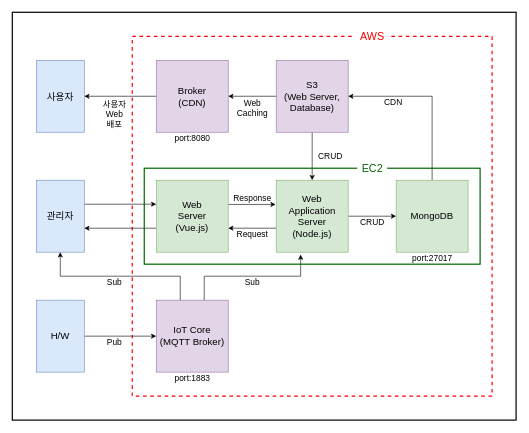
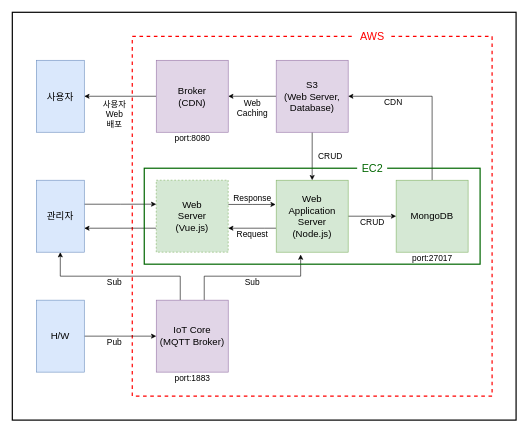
  <mxCell id="0" />
  <mxCell id="1" parent="0" />
  <mxCell id="2" value="" style="rounded=0;whiteSpace=wrap;html=1;fontSize=18;strokeWidth=2;fillColor=none;" vertex="1" parent="1"><mxGeometry y="20" width="840" height="680" as="geometry" x="20" /></mxCell>
  <mxCell id="3" value="" style="rounded=0;whiteSpace=wrap;html=1;fontSize=14;fillColor=none;dashed=1;strokeWidth=2;strokeColor=#FF0000;" vertex="1" parent="1"><mxGeometry x="220" y="60" width="600" height="600" as="geometry" /></mxCell>
  <mxCell id="4" value="&lt;font style=&quot;font-size: 16px;&quot;&gt;사용자&lt;/font&gt;" style="rounded=0;whiteSpace=wrap;html=1;fontSize=16;fillColor=#dae8fc;strokeColor=#6c8ebf;" vertex="1" parent="1"><mxGeometry x="60" y="100" width="80" height="120" as="geometry" /></mxCell>
  <mxCell id="5" style="edgeStyle=orthogonalEdgeStyle;rounded=0;orthogonalLoop=1;jettySize=auto;html=1;" edge="1" parent="1" source="6" target="9"><mxGeometry relative="1" as="geometry" /></mxCell>
  <mxCell id="6" value="&lt;font style=&quot;font-size: 16px;&quot;&gt;H/W&lt;br style=&quot;font-size: 16px;&quot;&gt;&lt;/font&gt;" style="rounded=0;whiteSpace=wrap;html=1;fontSize=16;fillColor=#dae8fc;strokeColor=#6c8ebf;" vertex="1" parent="1"><mxGeometry x="60" y="500" width="80" height="120" as="geometry" /></mxCell>
  <mxCell id="7" style="edgeStyle=orthogonalEdgeStyle;rounded=0;orthogonalLoop=1;jettySize=auto;html=1;entryX=0.5;entryY=1;entryDx=0;entryDy=0;fontSize=14;" edge="1" parent="1" source="9" target="34"><mxGeometry relative="1" as="geometry"><Array as="points"><mxPoint x="300" y="460" /><mxPoint x="100" y="460" /></Array></mxGeometry></mxCell>
  <mxCell id="8" style="edgeStyle=orthogonalEdgeStyle;rounded=0;orthogonalLoop=1;jettySize=auto;html=1;entryX=0.34;entryY=1.033;entryDx=0;entryDy=0;entryPerimeter=0;fontSize=14;" edge="1" parent="1" source="9" target="28"><mxGeometry relative="1" as="geometry"><Array as="points"><mxPoint x="340" y="460" /><mxPoint x="501" y="460" /></Array></mxGeometry></mxCell>
  <mxCell id="9" value="&lt;span style=&quot;font-size: 16px;&quot;&gt;IoT Core&lt;br style=&quot;font-size: 16px;&quot;&gt;(MQTT Broker)&lt;br style=&quot;font-size: 16px;&quot;&gt;&lt;/span&gt;" style="rounded=0;whiteSpace=wrap;html=1;fontSize=16;fillColor=#e1d5e7;strokeColor=#9673a6;" vertex="1" parent="1"><mxGeometry x="260" y="500" width="120" height="120" as="geometry" /></mxCell>
  <mxCell id="10" style="edgeStyle=orthogonalEdgeStyle;rounded=0;orthogonalLoop=1;jettySize=auto;html=1;entryX=1;entryY=0.5;entryDx=0;entryDy=0;fontSize=14;" edge="1" parent="1" source="12" target="14"><mxGeometry relative="1" as="geometry" /></mxCell>
  <mxCell id="11" style="edgeStyle=orthogonalEdgeStyle;rounded=0;orthogonalLoop=1;jettySize=auto;html=1;entryX=0.5;entryY=0;entryDx=0;entryDy=0;fontSize=14;" edge="1" parent="1" source="12" target="28"><mxGeometry relative="1" as="geometry" /></mxCell>
  <mxCell id="12" value="&lt;span style=&quot;font-size: 16px;&quot;&gt;S3&lt;br&gt;(Web Server,&lt;br&gt;Database)&lt;br style=&quot;font-size: 16px;&quot;&gt;&lt;/span&gt;" style="rounded=0;whiteSpace=wrap;html=1;fontSize=16;fillColor=#e1d5e7;strokeColor=#9673a6;" vertex="1" parent="1"><mxGeometry x="460" y="100" width="120" height="120" as="geometry" /></mxCell>
  <mxCell id="13" style="edgeStyle=orthogonalEdgeStyle;rounded=0;orthogonalLoop=1;jettySize=auto;html=1;entryX=1;entryY=0.5;entryDx=0;entryDy=0;fontSize=14;" edge="1" parent="1" source="14" target="4"><mxGeometry relative="1" as="geometry" /></mxCell>
  <mxCell id="14" value="Broker&lt;br&gt;(CDN)" style="rounded=0;whiteSpace=wrap;html=1;fontSize=16;fillColor=#e1d5e7;strokeColor=#9673a6;" vertex="1" parent="1"><mxGeometry x="260" y="100" width="120" height="120" as="geometry" /></mxCell>
  <mxCell id="15" style="edgeStyle=orthogonalEdgeStyle;rounded=0;orthogonalLoop=1;jettySize=auto;html=1;entryX=1;entryY=0.5;entryDx=0;entryDy=0;fontSize=14;" edge="1" parent="1" source="16" target="12"><mxGeometry relative="1" as="geometry"><Array as="points"><mxPoint x="720" y="160" /></Array></mxGeometry></mxCell>
  <mxCell id="16" value="&lt;font style=&quot;font-size: 16px;&quot;&gt;MongoDB&lt;br style=&quot;font-size: 16px;&quot;&gt;&lt;/font&gt;" style="rounded=0;whiteSpace=wrap;html=1;fontSize=16;fillColor=#d5e8d4;strokeColor=#82b366;" vertex="1" parent="1"><mxGeometry x="660" y="300" width="120" height="120" as="geometry" /></mxCell>
  <mxCell id="17" value="&lt;span style=&quot;font-size: 14px;&quot;&gt;Sub&lt;/span&gt;" style="text;html=1;align=center;verticalAlign=middle;resizable=0;points=[];autosize=1;strokeColor=none;fillColor=none;" vertex="1" parent="1"><mxGeometry x="400" y="460" width="40" height="20" as="geometry" /></mxCell>
  <mxCell id="18" value="&lt;span style=&quot;font-size: 14px;&quot;&gt;Pub&lt;/span&gt;" style="text;html=1;align=center;verticalAlign=middle;resizable=0;points=[];autosize=1;strokeColor=none;fillColor=none;" vertex="1" parent="1"><mxGeometry x="170" y="560" width="40" height="20" as="geometry" /></mxCell>
  <mxCell id="19" value="CRUD" style="text;html=1;align=center;verticalAlign=middle;resizable=0;points=[];autosize=1;strokeColor=none;fillColor=none;fontSize=14;" vertex="1" parent="1"><mxGeometry x="590" y="360" width="60" height="20" as="geometry" /></mxCell>
  <mxCell id="20" value="port:27017" style="text;html=1;align=center;verticalAlign=middle;resizable=0;points=[];autosize=1;strokeColor=none;fillColor=none;fontSize=14;" vertex="1" parent="1"><mxGeometry x="680" y="420" width="80" height="20" as="geometry" /></mxCell>
  <mxCell id="21" value="port:1883" style="text;html=1;align=center;verticalAlign=middle;resizable=0;points=[];autosize=1;strokeColor=none;fillColor=none;fontSize=14;" vertex="1" parent="1"><mxGeometry x="285" y="620" width="70" height="20" as="geometry" /></mxCell>
  <mxCell id="22" value="port:8080" style="text;html=1;align=center;verticalAlign=middle;resizable=0;points=[];autosize=1;strokeColor=none;fillColor=none;fontSize=14;" vertex="1" parent="1"><mxGeometry x="285" y="220" width="70" height="20" as="geometry" /></mxCell>
  <mxCell id="23" value="CDN" style="text;html=1;align=center;verticalAlign=middle;resizable=0;points=[];autosize=1;strokeColor=none;fillColor=none;fontSize=14;" vertex="1" parent="1"><mxGeometry x="630" y="160" width="50" height="20" as="geometry" /></mxCell>
  <mxCell id="24" value="사용자&lt;br&gt;Web&lt;br&gt;배포" style="text;html=1;align=center;verticalAlign=middle;resizable=0;points=[];autosize=1;strokeColor=none;fillColor=none;fontSize=14;" vertex="1" parent="1"><mxGeometry x="160" y="160" width="60" height="60" as="geometry" /></mxCell>
  <mxCell id="25" value="Web&lt;br&gt;Caching" style="text;html=1;align=center;verticalAlign=middle;resizable=0;points=[];autosize=1;strokeColor=none;fillColor=none;fontSize=14;" vertex="1" parent="1"><mxGeometry x="385" y="160" width="70" height="40" as="geometry" /></mxCell>
  <mxCell id="26" style="edgeStyle=orthogonalEdgeStyle;rounded=0;orthogonalLoop=1;jettySize=auto;html=1;entryX=1;entryY=0.667;entryDx=0;entryDy=0;entryPerimeter=0;fontSize=14;" edge="1" parent="1" source="28" target="32"><mxGeometry relative="1" as="geometry"><Array as="points"><mxPoint x="440" y="380" /><mxPoint x="440" y="380" /></Array></mxGeometry></mxCell>
  <mxCell id="27" style="edgeStyle=orthogonalEdgeStyle;rounded=0;orthogonalLoop=1;jettySize=auto;html=1;entryX=0;entryY=0.5;entryDx=0;entryDy=0;fontSize=14;" edge="1" parent="1" source="28" target="16"><mxGeometry relative="1" as="geometry" /></mxCell>
  <mxCell id="28" value="&lt;font style=&quot;font-size: 16px;&quot;&gt;Web&lt;br&gt;Application Server&lt;br&gt;(Node.js)&lt;br style=&quot;font-size: 16px;&quot;&gt;&lt;/font&gt;" style="rounded=0;whiteSpace=wrap;html=1;fontSize=16;fillColor=#d5e8d4;strokeColor=#82b366;" vertex="1" parent="1"><mxGeometry x="460" y="300" width="120" height="120" as="geometry" /></mxCell>
  <mxCell id="29" value="&lt;span style=&quot;font-size: 14px;&quot;&gt;Sub&lt;/span&gt;" style="text;html=1;align=center;verticalAlign=middle;resizable=0;points=[];autosize=1;strokeColor=none;fillColor=none;" vertex="1" parent="1"><mxGeometry x="170" y="460" width="40" height="20" as="geometry" /></mxCell>
  <mxCell id="30" style="edgeStyle=orthogonalEdgeStyle;rounded=0;orthogonalLoop=1;jettySize=auto;html=1;entryX=-0.008;entryY=0.337;entryDx=0;entryDy=0;entryPerimeter=0;fontSize=14;" edge="1" parent="1" source="32" target="28"><mxGeometry relative="1" as="geometry"><Array as="points"><mxPoint x="420" y="340" /></Array></mxGeometry></mxCell>
  <mxCell id="31" style="edgeStyle=orthogonalEdgeStyle;rounded=0;orthogonalLoop=1;jettySize=auto;html=1;entryX=1;entryY=0.667;entryDx=0;entryDy=0;entryPerimeter=0;fontSize=18;" edge="1" parent="1" source="32" target="34"><mxGeometry relative="1" as="geometry"><Array as="points"><mxPoint x="220" y="380" /><mxPoint x="220" y="380" /></Array></mxGeometry></mxCell>
- <mxCell id="32" value="&lt;font style=&quot;font-size: 16px;&quot;&gt;Web&lt;br&gt;Server&lt;br&gt;(Vue.js)&lt;br style=&quot;font-size: 16px;&quot;&gt;&lt;/font&gt;" style="rounded=0;whiteSpace=wrap;html=1;fontSize=16;fillColor=#d5e8d4;strokeColor=#82b366;" vertex="1" parent="1"><mxGeometry x="260" y="300" width="120" height="120" as="geometry" /></mxCell>
+ <mxCell id="32" value="&lt;font style=&quot;font-size: 16px;&quot;&gt;Web&lt;br&gt;Server&lt;br&gt;(Vue.js)&lt;br style=&quot;font-size: 16px;&quot;&gt;&lt;/font&gt;" style="rounded=0;whiteSpace=wrap;html=1;fontSize=16;fillColor=#d5e8d4;strokeColor=#82b366;dashed=1;" vertex="1" parent="1"><mxGeometry x="260" y="300" width="120" height="120" as="geometry" /></mxCell>
  <mxCell id="33" style="edgeStyle=orthogonalEdgeStyle;rounded=0;orthogonalLoop=1;jettySize=auto;html=1;entryX=0;entryY=0.333;entryDx=0;entryDy=0;entryPerimeter=0;fontSize=14;" edge="1" parent="1" source="34" target="32"><mxGeometry relative="1" as="geometry"><Array as="points"><mxPoint x="200" y="340" /><mxPoint x="200" y="340" /></Array></mxGeometry></mxCell>
  <mxCell id="34" value="관리자" style="rounded=0;whiteSpace=wrap;html=1;fontSize=16;fillColor=#dae8fc;strokeColor=#6c8ebf;" vertex="1" parent="1"><mxGeometry x="60" y="300" width="80" height="120" as="geometry" /></mxCell>
  <mxCell id="35" value="Response" style="text;html=1;align=center;verticalAlign=middle;resizable=0;points=[];autosize=1;strokeColor=none;fillColor=none;fontSize=14;" vertex="1" parent="1"><mxGeometry x="380" y="320" width="80" height="20" as="geometry" /></mxCell>
  <mxCell id="36" value="Request" style="text;html=1;align=center;verticalAlign=middle;resizable=0;points=[];autosize=1;strokeColor=none;fillColor=none;fontSize=14;" vertex="1" parent="1"><mxGeometry x="385" y="380" width="70" height="20" as="geometry" /></mxCell>
  <mxCell id="37" value="CRUD" style="text;html=1;align=center;verticalAlign=middle;resizable=0;points=[];autosize=1;strokeColor=none;fillColor=none;fontSize=14;" vertex="1" parent="1"><mxGeometry x="520" y="250" width="60" height="20" as="geometry" /></mxCell>
  <mxCell id="38" value="&lt;font style=&quot;font-size: 18px;&quot;&gt;AWS&lt;/font&gt;" style="text;html=1;align=center;verticalAlign=middle;resizable=0;points=[];autosize=1;strokeColor=none;fillColor=default;fontSize=14;fontColor=#FF0000;" vertex="1" parent="1"><mxGeometry x="590" y="50" width="60" height="20" as="geometry" /></mxCell>
  <mxCell id="39" value="" style="rounded=0;whiteSpace=wrap;html=1;fontSize=18;strokeColor=#006600;strokeWidth=2;fillColor=none;" vertex="1" parent="1"><mxGeometry x="240" y="280" width="560" height="160" as="geometry" /></mxCell>
  <mxCell id="40" value="&lt;font color=&quot;#006600&quot; style=&quot;font-size: 18px;&quot;&gt;EC2&lt;/font&gt;" style="text;html=1;align=center;verticalAlign=middle;resizable=0;points=[];autosize=1;strokeColor=none;fillColor=default;fontSize=14;fontColor=#FF0000;" vertex="1" parent="1"><mxGeometry x="595" y="270" width="50" height="20" as="geometry" /></mxCell>
